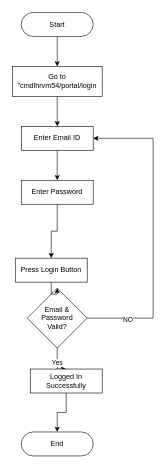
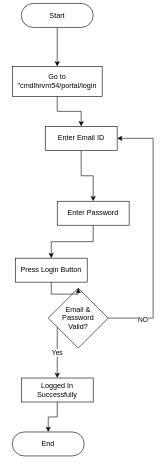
  <mxCell id="0" />
  <mxCell id="1" parent="0" />
  <mxCell id="2" style="edgeStyle=orthogonalEdgeStyle;rounded=0;orthogonalLoop=1;jettySize=auto;html=1;entryX=0.5;entryY=0;entryDx=0;entryDy=0;" edge="1" parent="1" source="3" target="5"><mxGeometry relative="1" as="geometry" /></mxCell>
- <mxCell id="3" value="Start" style="rounded=1;whiteSpace=wrap;html=1;arcSize=50;" vertex="1" parent="1"><mxGeometry x="35" y="20" width="120" height="40" as="geometry" /></mxCell>
+ <mxCell id="3" value="Start" style="rounded=1;whiteSpace=wrap;html=1;arcSize=50;" vertex="1" parent="1"><mxGeometry x="35" y="5" width="120" height="40" as="geometry" /></mxCell>
  <mxCell id="4" style="edgeStyle=orthogonalEdgeStyle;rounded=0;orthogonalLoop=1;jettySize=auto;html=1;entryX=0.5;entryY=0;entryDx=0;entryDy=0;" edge="1" parent="1" source="5" target="7"><mxGeometry relative="1" as="geometry" /></mxCell>
  <mxCell id="5" value="Go to &quot;cmdlhrvm54/portal/login" style="rounded=0;whiteSpace=wrap;html=1;" vertex="1" parent="1"><mxGeometry x="20" y="110" width="150" height="50" as="geometry" /></mxCell>
  <mxCell id="6" style="edgeStyle=orthogonalEdgeStyle;rounded=0;orthogonalLoop=1;jettySize=auto;html=1;entryX=0.5;entryY=0;entryDx=0;entryDy=0;" edge="1" parent="1" source="7" target="9"><mxGeometry relative="1" as="geometry" /></mxCell>
- <mxCell id="7" value="Enter Email ID" style="rounded=0;whiteSpace=wrap;html=1;" vertex="1" parent="1"><mxGeometry x="35" y="210" width="120" height="40" as="geometry" /></mxCell>
+ <mxCell id="7" value="Enter Email ID" style="rounded=0;whiteSpace=wrap;html=1;" vertex="1" parent="1"><mxGeometry x="75" y="210" width="120" height="40" as="geometry" /></mxCell>
  <mxCell id="8" style="edgeStyle=orthogonalEdgeStyle;rounded=0;orthogonalLoop=1;jettySize=auto;html=1;entryX=0.5;entryY=0;entryDx=0;entryDy=0;" edge="1" parent="1" source="9" target="15"><mxGeometry relative="1" as="geometry" /></mxCell>
- <mxCell id="9" value="Enter Password" style="rounded=0;whiteSpace=wrap;html=1;" vertex="1" parent="1"><mxGeometry x="35" y="300" width="120" height="40" as="geometry" /></mxCell>
+ <mxCell id="9" value="Enter Password" style="rounded=0;whiteSpace=wrap;html=1;" vertex="1" parent="1"><mxGeometry x="95" y="335" width="120" height="40" as="geometry" /></mxCell>
  <mxCell id="10" style="edgeStyle=orthogonalEdgeStyle;rounded=0;orthogonalLoop=1;jettySize=auto;html=1;entryX=1;entryY=0.5;entryDx=0;entryDy=0;" edge="1" parent="1" source="13" target="7"><mxGeometry relative="1" as="geometry"><Array as="points"><mxPoint x="255" y="530" /><mxPoint x="255" y="230" /></Array></mxGeometry></mxCell>
  <mxCell id="11" value="NO" style="edgeLabel;html=1;align=center;verticalAlign=middle;resizable=0;points=[];" vertex="1" connectable="0" parent="10"><mxGeometry x="-0.738" y="-2" relative="1" as="geometry"><mxPoint as="offset" /></mxGeometry></mxCell>
  <mxCell id="12" value="Yes" style="edgeStyle=orthogonalEdgeStyle;rounded=0;orthogonalLoop=1;jettySize=auto;html=1;entryX=0.5;entryY=0;entryDx=0;entryDy=0;" edge="1" parent="1" source="13" target="17"><mxGeometry relative="1" as="geometry"><Array as="points"><mxPoint x="95" y="600" /><mxPoint x="95" y="600" /></Array></mxGeometry></mxCell>
- <mxCell id="13" value="Email &amp;amp; &lt;br&gt;Password &lt;br&gt;Valid?" style="rhombus;whiteSpace=wrap;html=1;" vertex="1" parent="1"><mxGeometry x="45" y="480" width="100" height="100" as="geometry" /></mxCell>
+ <mxCell id="13" value="Email &amp;amp; &lt;br&gt;Password &lt;br&gt;Valid?" style="rhombus;whiteSpace=wrap;html=1;" vertex="1" parent="1"><mxGeometry x="80" y="480" width="100" height="100" as="geometry" /></mxCell>
  <mxCell id="14" style="edgeStyle=orthogonalEdgeStyle;rounded=0;orthogonalLoop=1;jettySize=auto;html=1;entryX=0.5;entryY=0;entryDx=0;entryDy=0;" edge="1" parent="1" source="15" target="13"><mxGeometry relative="1" as="geometry" /></mxCell>
  <mxCell id="15" value="Press Login Button" style="rounded=0;whiteSpace=wrap;html=1;" vertex="1" parent="1"><mxGeometry x="25" y="430" width="120" height="40" as="geometry" /></mxCell>
  <mxCell id="16" style="edgeStyle=orthogonalEdgeStyle;rounded=0;orthogonalLoop=1;jettySize=auto;html=1;entryX=0.5;entryY=0;entryDx=0;entryDy=0;" edge="1" parent="1" source="17" target="18"><mxGeometry relative="1" as="geometry" /></mxCell>
- <mxCell id="17" value="Logged In Successfully" style="rounded=0;whiteSpace=wrap;html=1;" vertex="1" parent="1"><mxGeometry x="50" y="615" width="120" height="40" as="geometry" /></mxCell>
- <mxCell id="18" value="End" style="rounded=1;whiteSpace=wrap;html=1;arcSize=50;" vertex="1" parent="1"><mxGeometry x="35" y="720" width="120" height="40" as="geometry" /></mxCell>
+ <mxCell id="17" value="Logged In Successfully" style="rounded=0;whiteSpace=wrap;html=1;" vertex="1" parent="1"><mxGeometry x="35" y="630" width="120" height="40" as="geometry" /></mxCell>
+ <mxCell id="18" value="End" style="rounded=1;whiteSpace=wrap;html=1;arcSize=50;" vertex="1" parent="1"><mxGeometry x="20" y="720" width="120" height="40" as="geometry" /></mxCell>
